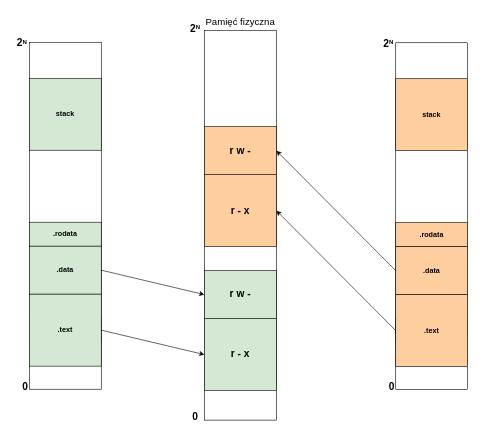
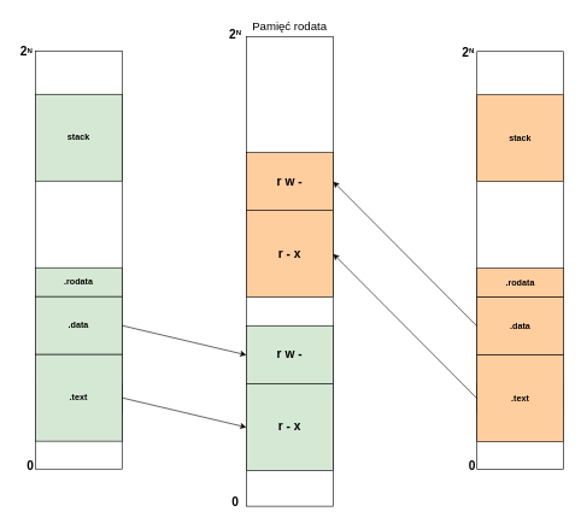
  <mxCell id="0" />
  <mxCell id="1" parent="0" />
  <mxCell id="2" value="" style="rounded=0;whiteSpace=wrap;html=1;strokeWidth=1;fillColor=none;" parent="1" vertex="1"><mxGeometry x="48" y="70" width="120" height="578.5" as="geometry" /></mxCell>
  <mxCell id="3" value="" style="rounded=0;whiteSpace=wrap;html=1;strokeWidth=1;" parent="1" vertex="1"><mxGeometry x="340" y="50" width="120" height="650" as="geometry" /></mxCell>
- <mxCell id="4" value="&lt;font style=&quot;font-size: 16px;&quot;&gt;Pamięć fizyczna&lt;/font&gt;" style="text;html=1;align=center;verticalAlign=middle;whiteSpace=wrap;rounded=0;" parent="1" vertex="1"><mxGeometry x="340" y="20" width="120" height="30" as="geometry" /></mxCell>
+ <mxCell id="4" value="&lt;font style=&quot;font-size: 16px;&quot;&gt;Pamięć rodata&lt;/font&gt;" style="text;html=1;align=center;verticalAlign=middle;whiteSpace=wrap;rounded=0;" parent="1" vertex="1"><mxGeometry x="340" y="20" width="120" height="30" as="geometry" /></mxCell>
  <mxCell id="5" value="" style="endArrow=none;html=1;rounded=0;strokeColor=none;" parent="1" edge="1"><mxGeometry width="50" height="50" relative="1" as="geometry"><mxPoint x="20.43" y="650" as="sourcePoint" /><mxPoint x="20" y="50" as="targetPoint" /></mxGeometry></mxCell>
  <mxCell id="6" value="&lt;font style=&quot;font-size: 17px;&quot;&gt;&lt;b&gt;0&lt;/b&gt;&lt;b&gt;&lt;br&gt;&lt;/b&gt;&lt;/font&gt;" style="text;html=1;align=center;verticalAlign=middle;whiteSpace=wrap;rounded=0;" parent="1" vertex="1"><mxGeometry x="295" y="680" width="60" height="30" as="geometry" /></mxCell>
  <mxCell id="7" value="&lt;font style=&quot;font-size: 17px;&quot;&gt;&lt;b style=&quot;font-size: 17px;&quot;&gt;2&lt;/b&gt;&lt;/font&gt;&lt;font size=&quot;1&quot;&gt;&lt;b&gt;&lt;sup style=&quot;font-size: 10px;&quot;&gt;N&lt;/sup&gt;&lt;/b&gt;&lt;/font&gt;" style="text;html=1;align=center;verticalAlign=middle;whiteSpace=wrap;rounded=0;fontSize=17;" parent="1" vertex="1"><mxGeometry x="295" y="33" width="60" height="30" as="geometry" /></mxCell>
  <mxCell id="8" value="" style="endArrow=none;html=1;rounded=0;strokeColor=none;" parent="1" edge="1"><mxGeometry width="50" height="50" relative="1" as="geometry"><mxPoint x="780.43" y="658.5" as="sourcePoint" /><mxPoint x="780" y="58.5" as="targetPoint" /></mxGeometry></mxCell>
  <mxCell id="9" value="&lt;font style=&quot;font-size: 17px;&quot;&gt;&lt;b style=&quot;font-size: 17px;&quot;&gt;2&lt;/b&gt;&lt;/font&gt;&lt;font size=&quot;1&quot;&gt;&lt;b&gt;&lt;sup style=&quot;font-size: 10px;&quot;&gt;N&lt;/sup&gt;&lt;/b&gt;&lt;/font&gt;" style="text;html=1;align=center;verticalAlign=middle;whiteSpace=wrap;rounded=0;fontSize=17;" parent="1" vertex="1"><mxGeometry x="21" y="57" width="30" height="30" as="geometry" /></mxCell>
  <mxCell id="10" value="&lt;font style=&quot;font-size: 17px;&quot;&gt;&lt;b&gt;0&lt;/b&gt;&lt;b&gt;&lt;br&gt;&lt;/b&gt;&lt;/font&gt;" style="text;html=1;align=center;verticalAlign=middle;whiteSpace=wrap;rounded=0;" parent="1" vertex="1"><mxGeometry x="35" y="630" width="13" height="30" as="geometry" /></mxCell>
  <mxCell id="11" value="&lt;b&gt;stack&lt;/b&gt;" style="rounded=0;whiteSpace=wrap;html=1;fillColor=#D5E8D4;strokeWidth=1;" parent="1" vertex="1"><mxGeometry x="48" y="130" width="120" height="120" as="geometry" /></mxCell>
  <mxCell id="12" value="&lt;b&gt;.rodata&lt;/b&gt;" style="rounded=0;whiteSpace=wrap;html=1;fillColor=#D5E8D4;strokeWidth=1;" parent="1" vertex="1"><mxGeometry x="48" y="370" width="120" height="40" as="geometry" /></mxCell>
  <mxCell id="13" value="&lt;b&gt;.data&lt;/b&gt;" style="rounded=0;whiteSpace=wrap;html=1;fillColor=#D5E8D4;strokeWidth=1;" parent="1" vertex="1"><mxGeometry x="48" y="410" width="120" height="80" as="geometry" /></mxCell>
  <mxCell id="14" value="" style="rounded=0;whiteSpace=wrap;html=1;fillColor=#D5E8D4;strokeWidth=1;" parent="1" vertex="1"><mxGeometry x="48" y="530" width="120" height="40" as="geometry" /></mxCell>
  <mxCell id="15" value="&lt;b&gt;.text&lt;/b&gt;" style="rounded=0;whiteSpace=wrap;html=1;fillColor=#D5E8D4;strokeWidth=1;" parent="1" vertex="1"><mxGeometry x="48" y="490" width="120" height="120" as="geometry" /></mxCell>
  <mxCell id="16" value="&lt;b style=&quot;font-size: 17px;&quot;&gt;r - x&lt;/b&gt;" style="rounded=0;whiteSpace=wrap;html=1;fillColor=#D5E8D4;strokeWidth=1;" parent="1" vertex="1"><mxGeometry x="340" y="530.75" width="120" height="120" as="geometry" /></mxCell>
  <mxCell id="17" value="&lt;b style=&quot;font-size: 17px;&quot;&gt;r w -&lt;/b&gt;" style="rounded=0;whiteSpace=wrap;html=1;fillColor=#D5E8D4;strokeWidth=1;" parent="1" vertex="1"><mxGeometry x="340" y="450.75" width="120" height="80" as="geometry" /></mxCell>
  <mxCell id="18" value="" style="rounded=0;whiteSpace=wrap;html=1;strokeWidth=1;fillColor=none;" parent="1" vertex="1"><mxGeometry x="659" y="70.75" width="120" height="578.5" as="geometry" /></mxCell>
  <mxCell id="19" value="&lt;font style=&quot;font-size: 17px;&quot;&gt;&lt;b style=&quot;font-size: 17px;&quot;&gt;2&lt;/b&gt;&lt;/font&gt;&lt;font size=&quot;1&quot;&gt;&lt;b&gt;&lt;sup style=&quot;font-size: 10px;&quot;&gt;N&lt;/sup&gt;&lt;/b&gt;&lt;/font&gt;" style="text;html=1;align=center;verticalAlign=middle;whiteSpace=wrap;rounded=0;fontSize=17;" parent="1" vertex="1"><mxGeometry x="632" y="57.75" width="30" height="30" as="geometry" /></mxCell>
  <mxCell id="20" value="&lt;font style=&quot;font-size: 17px;&quot;&gt;&lt;b&gt;0&lt;/b&gt;&lt;b&gt;&lt;br&gt;&lt;/b&gt;&lt;/font&gt;" style="text;html=1;align=center;verticalAlign=middle;whiteSpace=wrap;rounded=0;" parent="1" vertex="1"><mxGeometry x="646" y="630.75" width="13" height="30" as="geometry" /></mxCell>
  <mxCell id="21" value="&lt;b&gt;stack&lt;/b&gt;" style="rounded=0;whiteSpace=wrap;html=1;fillColor=#FFCE9F;strokeWidth=1;" parent="1" vertex="1"><mxGeometry x="659" y="130.75" width="120" height="120" as="geometry" /></mxCell>
  <mxCell id="22" value="&lt;b&gt;.rodata&lt;/b&gt;" style="rounded=0;whiteSpace=wrap;html=1;fillColor=#FFCE9F;strokeWidth=1;" parent="1" vertex="1"><mxGeometry x="659" y="370.75" width="120" height="40" as="geometry" /></mxCell>
  <mxCell id="23" value="&lt;b&gt;.data&lt;/b&gt;" style="rounded=0;whiteSpace=wrap;html=1;fillColor=#FFCE9F;strokeWidth=1;" parent="1" vertex="1"><mxGeometry x="659" y="410.75" width="120" height="80" as="geometry" /></mxCell>
  <mxCell id="24" value="" style="rounded=0;whiteSpace=wrap;html=1;fillColor=#D5E8D4;strokeWidth=1;" parent="1" vertex="1"><mxGeometry x="659" y="530.75" width="120" height="40" as="geometry" /></mxCell>
  <mxCell id="25" value="&lt;b&gt;.text&lt;/b&gt;" style="rounded=0;whiteSpace=wrap;html=1;fillColor=#FFCE9F;strokeWidth=1;" parent="1" vertex="1"><mxGeometry x="659" y="490.75" width="120" height="120" as="geometry" /></mxCell>
  <mxCell id="26" value="&lt;b style=&quot;font-size: 17px;&quot;&gt;r - x&lt;/b&gt;" style="rounded=0;whiteSpace=wrap;html=1;fillColor=#FFCE9F;strokeWidth=1;" parent="1" vertex="1"><mxGeometry x="340" y="290.75" width="120" height="120" as="geometry" /></mxCell>
  <mxCell id="27" value="&lt;b style=&quot;font-size: 17px;&quot;&gt;r w -&lt;/b&gt;" style="rounded=0;whiteSpace=wrap;html=1;fillColor=#FFCE9F;strokeWidth=1;" parent="1" vertex="1"><mxGeometry x="340" y="210.75" width="120" height="80" as="geometry" /></mxCell>
  <mxCell id="28" value="" style="endArrow=classic;html=1;rounded=0;entryX=0;entryY=0.5;entryDx=0;entryDy=0;exitX=1;exitY=0.5;exitDx=0;exitDy=0;" parent="1" edge="1" target="16" source="15"><mxGeometry width="50" height="50" relative="1" as="geometry"><mxPoint x="180" y="550" as="sourcePoint" /><mxPoint x="330" y="590" as="targetPoint" /></mxGeometry></mxCell>
  <mxCell id="29" value="" style="endArrow=classic;html=1;rounded=0;exitX=1;exitY=0.5;exitDx=0;exitDy=0;entryX=0;entryY=0.5;entryDx=0;entryDy=0;" parent="1" edge="1" target="17" source="13"><mxGeometry width="50" height="50" relative="1" as="geometry"><mxPoint x="180" y="450" as="sourcePoint" /><mxPoint x="330" y="490" as="targetPoint" /></mxGeometry></mxCell>
  <mxCell id="30" value="" style="endArrow=classic;html=1;rounded=0;entryX=1;entryY=0.5;entryDx=0;entryDy=0;exitX=0;exitY=0.5;exitDx=0;exitDy=0;" parent="1" edge="1" target="26" source="25"><mxGeometry width="50" height="50" relative="1" as="geometry"><mxPoint x="650" y="550" as="sourcePoint" /><mxPoint x="470" y="350" as="targetPoint" /></mxGeometry></mxCell>
  <mxCell id="31" value="" style="endArrow=classic;html=1;rounded=0;entryX=1;entryY=0.5;entryDx=0;entryDy=0;exitX=0;exitY=0.5;exitDx=0;exitDy=0;" parent="1" edge="1" target="27" source="23"><mxGeometry width="50" height="50" relative="1" as="geometry"><mxPoint x="650" y="451" as="sourcePoint" /><mxPoint x="470" y="250.75" as="targetPoint" /></mxGeometry></mxCell>
